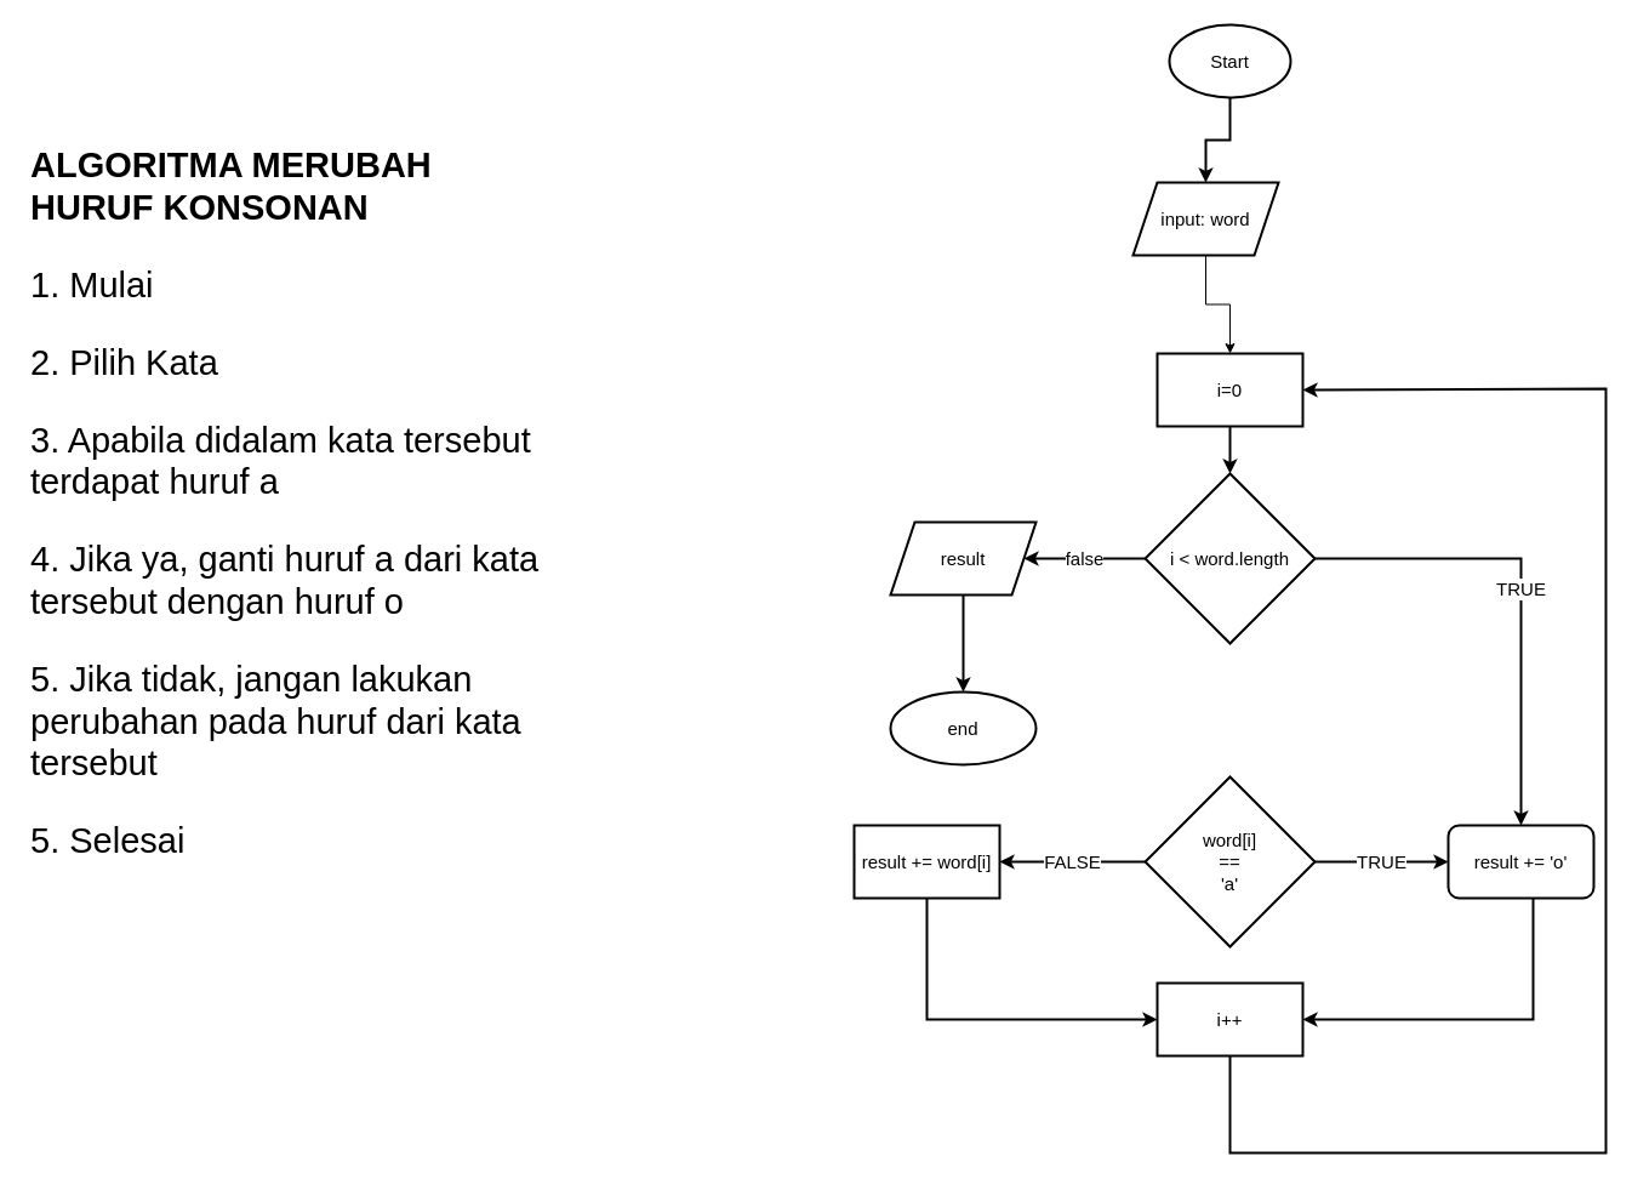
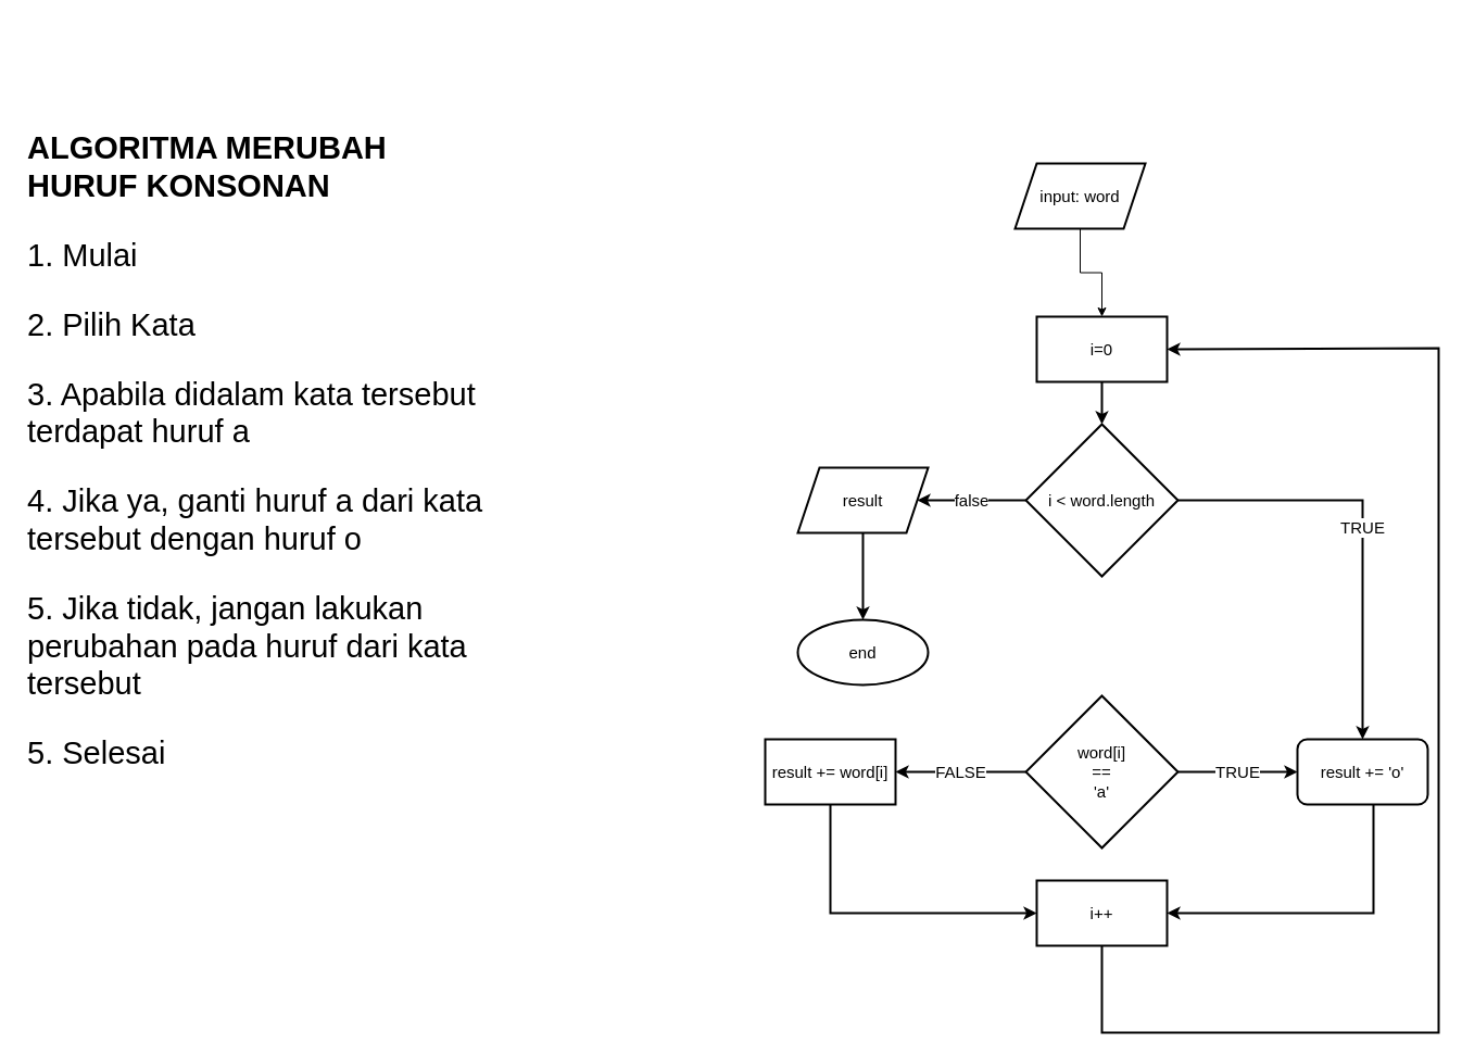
  <mxCell id="0" />
  <mxCell id="1" parent="0" />
  <mxCell id="2" value="&lt;h1 style=&quot;font-size: 29px;&quot;&gt;&lt;font style=&quot;font-size: 29px;&quot;&gt;ALGORITMA MERUBAH HURUF KONSONAN&lt;/font&gt;&lt;/h1&gt;&lt;p style=&quot;font-size: 29px;&quot;&gt;&lt;font style=&quot;font-size: 29px;&quot;&gt;1. Mulai&lt;/font&gt;&lt;/p&gt;&lt;p style=&quot;font-size: 29px;&quot;&gt;&lt;font style=&quot;font-size: 29px;&quot;&gt;2. Pilih Kata&lt;/font&gt;&lt;/p&gt;&lt;p style=&quot;font-size: 29px;&quot;&gt;&lt;font style=&quot;font-size: 29px;&quot;&gt;3. Apabila didalam kata tersebut terdapat huruf a&lt;/font&gt;&lt;/p&gt;&lt;p style=&quot;font-size: 29px;&quot;&gt;&lt;font style=&quot;font-size: 29px;&quot;&gt;4. Jika ya, ganti huruf a dari kata tersebut dengan huruf o&lt;/font&gt;&lt;/p&gt;&lt;p style=&quot;font-size: 29px;&quot;&gt;&lt;font style=&quot;font-size: 29px;&quot;&gt;5. Jika tidak, jangan lakukan perubahan pada huruf dari kata tersebut&lt;/font&gt;&lt;/p&gt;&lt;p style=&quot;font-size: 29px;&quot;&gt;&lt;font style=&quot;font-size: 29px;&quot;&gt;5. Selesai&lt;/font&gt;&lt;/p&gt;" style="text;html=1;strokeColor=none;fillColor=none;spacing=5;spacingTop=-20;whiteSpace=wrap;overflow=hidden;rounded=0;" vertex="1" parent="1"><mxGeometry x="20" y="110" width="427.5" height="620" as="geometry" /></mxCell>
  <mxCell id="3" value="" style="group" vertex="1" connectable="0" parent="1"><mxGeometry x="704" y="20" width="620" height="930" as="geometry" /></mxCell>
- <mxCell id="4" value="Start" style="strokeWidth=2;html=1;shape=mxgraph.flowchart.start_1;whiteSpace=wrap;fontSize=15;" parent="3" vertex="1"><mxGeometry x="260" width="100" height="60" as="geometry" /></mxCell>
  <mxCell id="5" value="input: word" style="shape=parallelogram;perimeter=parallelogramPerimeter;whiteSpace=wrap;html=1;fixedSize=1;strokeWidth=2;fontSize=15;" parent="3" vertex="1"><mxGeometry x="230" y="130" width="120" height="60" as="geometry" /></mxCell>
- <mxCell id="6" value="" style="edgeStyle=orthogonalEdgeStyle;rounded=0;orthogonalLoop=1;jettySize=auto;html=1;strokeWidth=2;fontSize=15;" parent="3" source="4" target="5" edge="1"><mxGeometry relative="1" as="geometry" /></mxCell>
  <mxCell id="7" value="i=0" style="whiteSpace=wrap;html=1;fontSize=15;strokeWidth=2;" parent="3" vertex="1"><mxGeometry x="250" y="271" width="120" height="60" as="geometry" /></mxCell>
  <mxCell id="8" value="" style="edgeStyle=orthogonalEdgeStyle;rounded=0;orthogonalLoop=1;jettySize=auto;html=1;" parent="3" source="5" target="7" edge="1"><mxGeometry relative="1" as="geometry" /></mxCell>
  <mxCell id="9" value="i &amp;lt; word.length" style="rhombus;whiteSpace=wrap;html=1;fontSize=15;strokeWidth=2;" parent="3" vertex="1"><mxGeometry x="240" y="370" width="140" height="140" as="geometry" /></mxCell>
  <mxCell id="10" value="" style="edgeStyle=orthogonalEdgeStyle;rounded=0;orthogonalLoop=1;jettySize=auto;html=1;strokeWidth=2;fontSize=15;" parent="3" source="7" target="9" edge="1"><mxGeometry relative="1" as="geometry" /></mxCell>
  <mxCell id="11" value="result" style="shape=parallelogram;perimeter=parallelogramPerimeter;whiteSpace=wrap;html=1;fixedSize=1;fontSize=15;strokeWidth=2;" parent="3" vertex="1"><mxGeometry x="30" y="410" width="120" height="60" as="geometry" /></mxCell>
  <mxCell id="12" value="false" style="edgeStyle=orthogonalEdgeStyle;rounded=0;orthogonalLoop=1;jettySize=auto;html=1;strokeWidth=2;fontSize=15;" parent="3" source="9" target="11" edge="1"><mxGeometry relative="1" as="geometry" /></mxCell>
  <mxCell id="13" value="end" style="ellipse;whiteSpace=wrap;html=1;fontSize=15;strokeWidth=2;" parent="3" vertex="1"><mxGeometry x="30" y="550" width="120" height="60" as="geometry" /></mxCell>
  <mxCell id="14" value="" style="edgeStyle=orthogonalEdgeStyle;rounded=0;orthogonalLoop=1;jettySize=auto;html=1;strokeWidth=2;fontSize=15;" parent="3" source="11" target="13" edge="1"><mxGeometry relative="1" as="geometry" /></mxCell>
  <mxCell id="15" value="word[i]&lt;br style=&quot;font-size: 15px;&quot;&gt;==&lt;br style=&quot;font-size: 15px;&quot;&gt;'a'" style="rhombus;whiteSpace=wrap;html=1;fontSize=15;strokeWidth=2;" parent="3" vertex="1"><mxGeometry x="240" y="620" width="140" height="140" as="geometry" /></mxCell>
  <mxCell id="16" value="TRUE" style="edgeStyle=orthogonalEdgeStyle;rounded=0;orthogonalLoop=1;jettySize=auto;html=1;strokeWidth=2;fontSize=15;" parent="3" source="9" target="17" edge="1"><mxGeometry relative="1" as="geometry" /></mxCell>
  <mxCell id="17" value="result += 'o'" style="whiteSpace=wrap;html=1;fontSize=15;strokeWidth=2;rounded=1;" parent="3" vertex="1"><mxGeometry x="490" y="660" width="120" height="60" as="geometry" /></mxCell>
  <mxCell id="18" value="TRUE" style="edgeStyle=orthogonalEdgeStyle;rounded=0;orthogonalLoop=1;jettySize=auto;html=1;strokeWidth=2;fontSize=15;" parent="3" source="15" target="17" edge="1"><mxGeometry relative="1" as="geometry" /></mxCell>
  <mxCell id="19" value="result += word[i]" style="whiteSpace=wrap;html=1;fontSize=15;strokeWidth=2;" parent="3" vertex="1"><mxGeometry y="660" width="120" height="60" as="geometry" /></mxCell>
  <mxCell id="20" value="FALSE" style="edgeStyle=orthogonalEdgeStyle;rounded=0;orthogonalLoop=1;jettySize=auto;html=1;strokeWidth=2;fontSize=15;" parent="3" source="15" target="19" edge="1"><mxGeometry relative="1" as="geometry" /></mxCell>
  <mxCell id="21" value="i++" style="rounded=0;whiteSpace=wrap;html=1;strokeWidth=2;fontSize=15;" parent="3" vertex="1"><mxGeometry x="250" y="790" width="120" height="60" as="geometry" /></mxCell>
  <mxCell id="22" value="" style="endArrow=classic;html=1;rounded=0;strokeWidth=2;fontSize=15;entryX=1;entryY=0.5;entryDx=0;entryDy=0;" parent="3" target="21" edge="1"><mxGeometry width="50" height="50" relative="1" as="geometry"><mxPoint x="560" y="720" as="sourcePoint" /><mxPoint x="430" y="820" as="targetPoint" /><Array as="points"><mxPoint x="560" y="820" /></Array></mxGeometry></mxCell>
  <mxCell id="23" value="" style="endArrow=classic;html=1;rounded=0;strokeWidth=2;fontSize=15;entryX=0;entryY=0.5;entryDx=0;entryDy=0;" parent="3" target="21" edge="1"><mxGeometry width="50" height="50" relative="1" as="geometry"><mxPoint x="60" y="720" as="sourcePoint" /><mxPoint x="220" y="820" as="targetPoint" /><Array as="points"><mxPoint x="60" y="820" /></Array></mxGeometry></mxCell>
  <mxCell id="24" value="" style="endArrow=classic;html=1;rounded=0;strokeWidth=2;fontSize=15;exitX=0.5;exitY=1;exitDx=0;exitDy=0;entryX=1;entryY=0.5;entryDx=0;entryDy=0;" parent="3" source="21" target="7" edge="1"><mxGeometry width="50" height="50" relative="1" as="geometry"><mxPoint x="320" y="690" as="sourcePoint" /><mxPoint x="390" y="340" as="targetPoint" /><Array as="points"><mxPoint x="310" y="930" /><mxPoint x="620" y="930" /><mxPoint x="620" y="300" /></Array></mxGeometry></mxCell>
